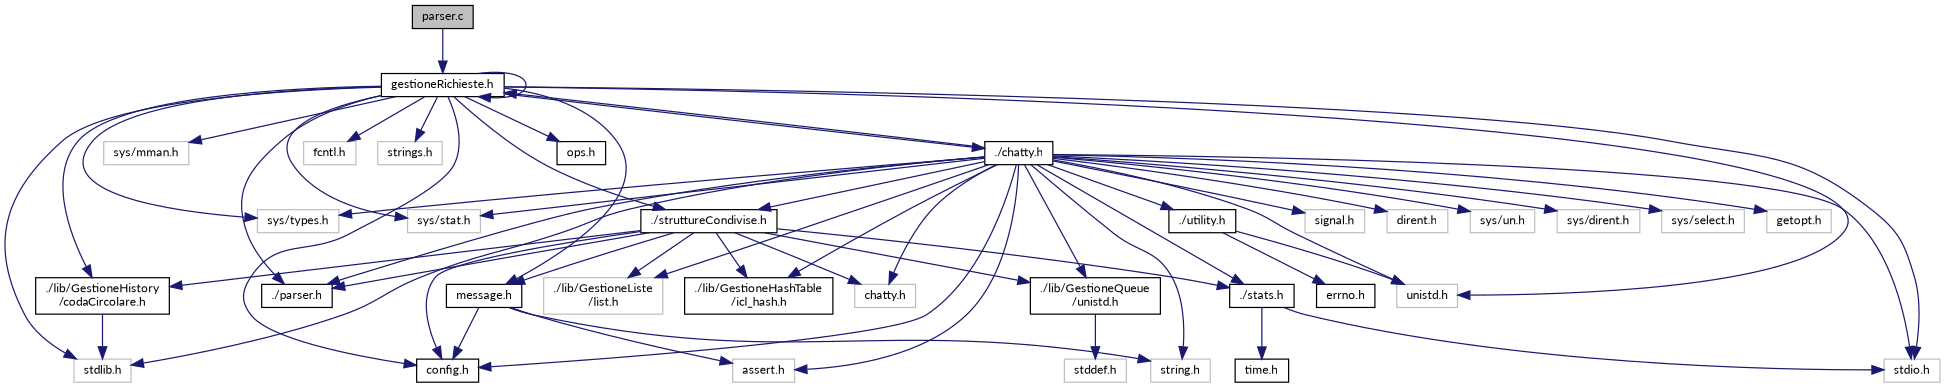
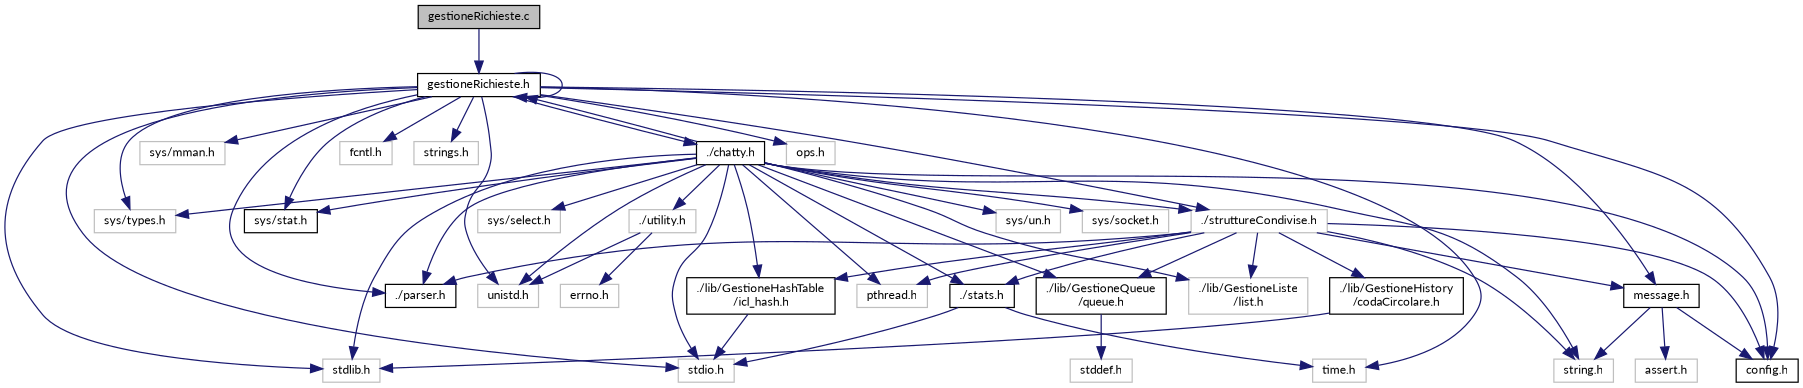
  digraph {
    fontname=Lato
    node [color=grey75 fillcolor=white fontname=Lato fontsize=10 shape=record style=filled]
    edge [color=midnightblue fontname=Lato fontsize=10 labelfontname=Helvetica labelfontsize=10 style=solid]
-   n1 [color=black fillcolor=grey75 fontcolor=black height=0.2 label="parser.c" width=0.4]
+   n1 [color=black fillcolor=grey75 fontcolor=black height=0.2 label="gestioneRichieste.c" width=0.4]
    n2 [color=black height=0.2 label="gestioneRichieste.h" width=0.4]
    n3 [height=0.2 label="stdio.h" width=0.4]
    n4 [height=0.2 label="stdlib.h" width=0.4]
    n5 [height=0.2 label="unistd.h" width=0.4]
    n6 [height=0.2 label="sys/mman.h" width=0.4]
    n7 [height=0.2 label="sys/types.h" width=0.4]
-   n8 [height=0.2 label="sys/stat.h" width=0.4]
+   n8 [color=black height=0.2 label="sys/stat.h" width=0.4]
    n9 [height=0.2 label="fcntl.h" width=0.4]
    n10 [height=0.2 label="strings.h" width=0.4]
    n11 [color=black height=0.2 label="message.h" width=0.4]
    n12 [color=black height=0.2 label="config.h" width=0.4]
-   n13 [color=black height=0.2 label="ops.h" width=0.4]
-   n14 [color=black height=0.2 label="./struttureCondivise.h" width=0.4]
+   n13 [height=0.2 label="ops.h" width=0.4]
+   n14 [height=0.2 label="./struttureCondivise.h" width=0.4]
    n15 [color=black height=0.2 label="./lib/GestioneHistory\l/codaCircolare.h" width=0.4]
    n16 [color=black height=0.2 label="./parser.h" width=0.4]
    n17 [color=black height=0.2 label="./chatty.h" width=0.4]
    n18 [height=0.2 label="assert.h" width=0.4]
    n19 [height=0.2 label="string.h" width=0.4]
-   n20 [height=0.2 label="chatty.h" width=0.4]
-   n21 [color=black height=0.2 label="./lib/GestioneQueue\l/unistd.h" width=0.4]
+   n20 [height=0.2 label="pthread.h" width=0.4]
+   n21 [color=black height=0.2 label="./lib/GestioneQueue\l/queue.h" width=0.4]
    n22 [height=0.2 label="./lib/GestioneListe\l/list.h" width=0.4]
    n23 [color=black height=0.2 label="./lib/GestioneHashTable\l/icl_hash.h" width=0.4]
    n24 [color=black height=0.2 label="./stats.h" width=0.4]
-   n25 [height=0.2 label="signal.h" width=0.4]
-   n26 [height=0.2 label="dirent.h" width=0.4]
    n27 [height=0.2 label="sys/un.h" width=0.4]
-   n28 [height=0.2 label="sys/dirent.h" width=0.4]
+   n28 [height=0.2 label="sys/socket.h" width=0.4]
    n29 [height=0.2 label="sys/select.h" width=0.4]
-   n30 [height=0.2 label="getopt.h" width=0.4]
-   n31 [color=black height=0.2 label="./utility.h" width=0.4]
+   n31 [height=0.2 label="./utility.h" width=0.4]
    n32 [height=0.2 label="stddef.h" width=0.4]
-   n33 [color=black height=0.2 label="time.h" width=0.4]
-   n34 [color=black height=0.2 label="errno.h" width=0.4]
+   n33 [height=0.2 label="time.h" width=0.4]
+   n34 [height=0.2 label="errno.h" width=0.4]
    n1 -> n2
    n2 -> n2
    n2 -> n3
    n2 -> n4
    n2 -> n5
    n2 -> n6
    n2 -> n7
    n2 -> n8
    n2 -> n9
    n2 -> n10
    n2 -> n11
    n2 -> n12
    n2 -> n13
    n2 -> n14
-   n2 -> n15
+   n2 -> n33
    n2 -> n16
    n2 -> n17
    n11 -> n12
    n11 -> n18
    n11 -> n19
    n14 -> n11
    n14 -> n12
    n14 -> n15
    n14 -> n16
+   n14 -> n19
    n14 -> n20
    n14 -> n21
    n14 -> n22
    n14 -> n23
    n14 -> n24
    n15 -> n4
    n17 -> n2
    n17 -> n3
    n17 -> n4
    n17 -> n5
    n17 -> n7
    n17 -> n8
    n17 -> n12
    n17 -> n14
    n17 -> n16
-   n17 -> n18
    n17 -> n19
    n17 -> n20
    n17 -> n21
    n17 -> n22
    n17 -> n23
    n17 -> n24
-   n17 -> n25
-   n17 -> n26
    n17 -> n27
    n17 -> n28
    n17 -> n29
-   n17 -> n30
    n17 -> n31
    n21 -> n32
+   n23 -> n3
    n24 -> n3
    n24 -> n33
    n31 -> n5
    n31 -> n34
  }
